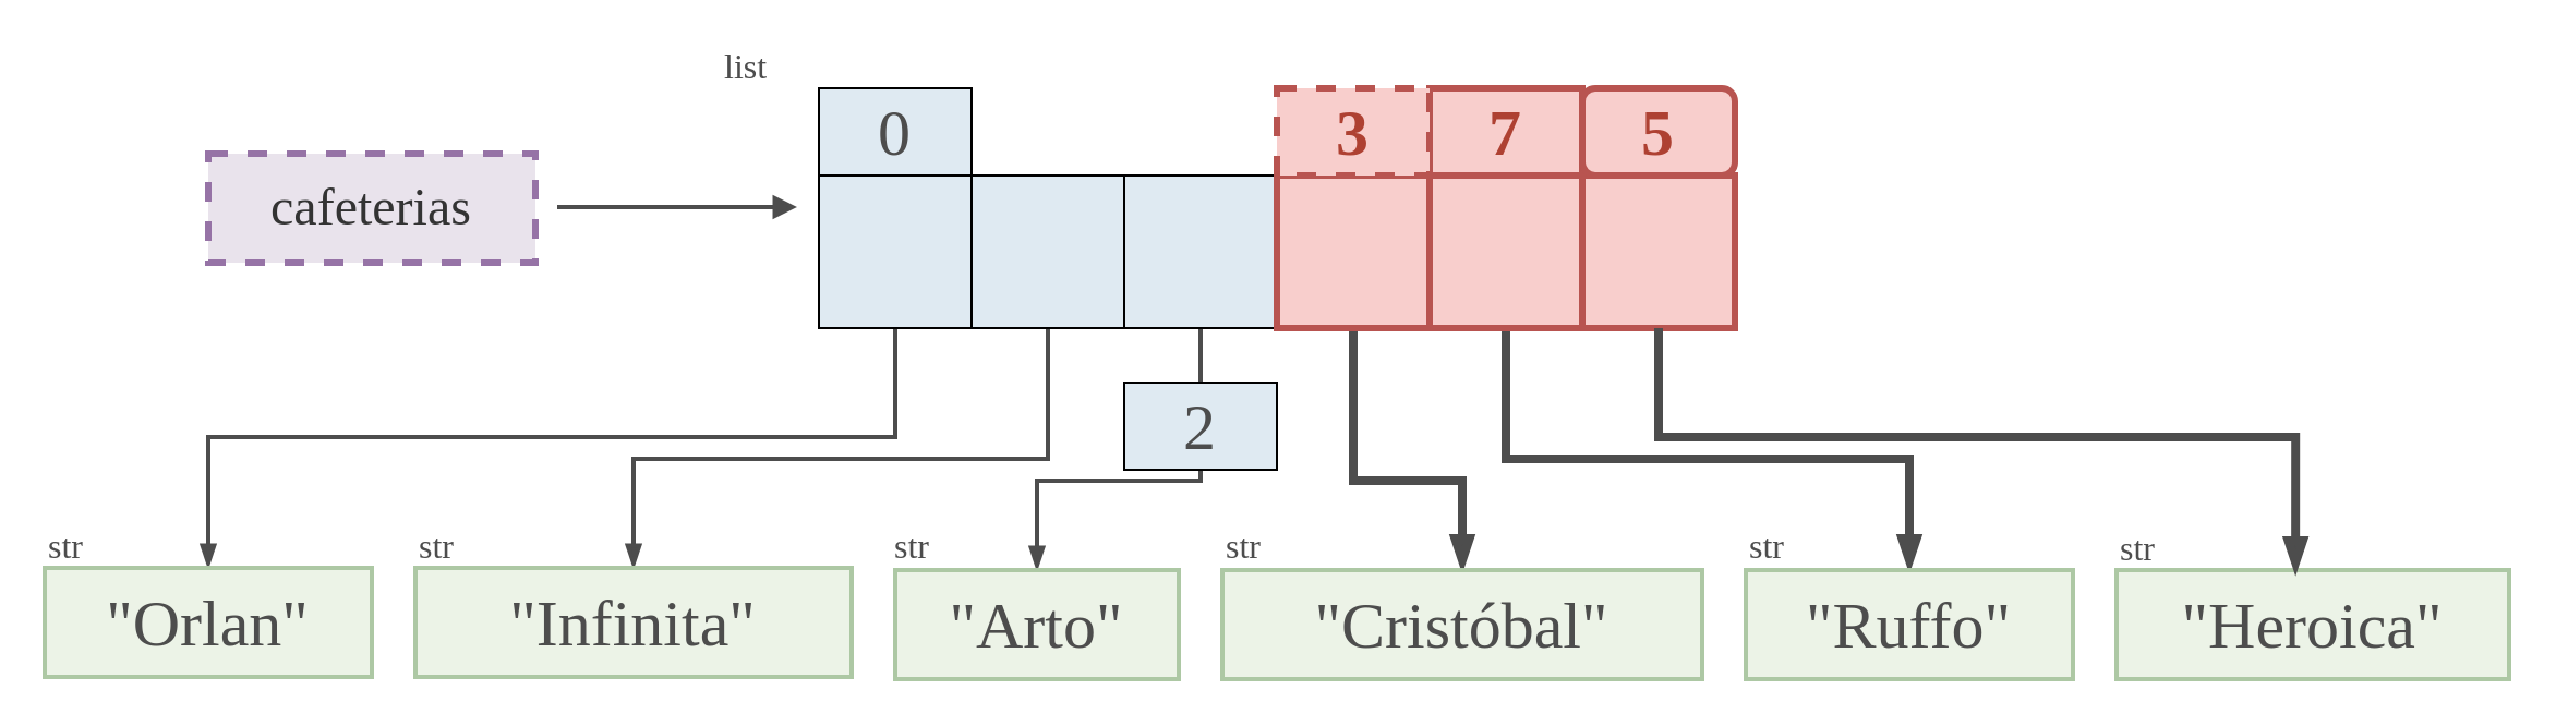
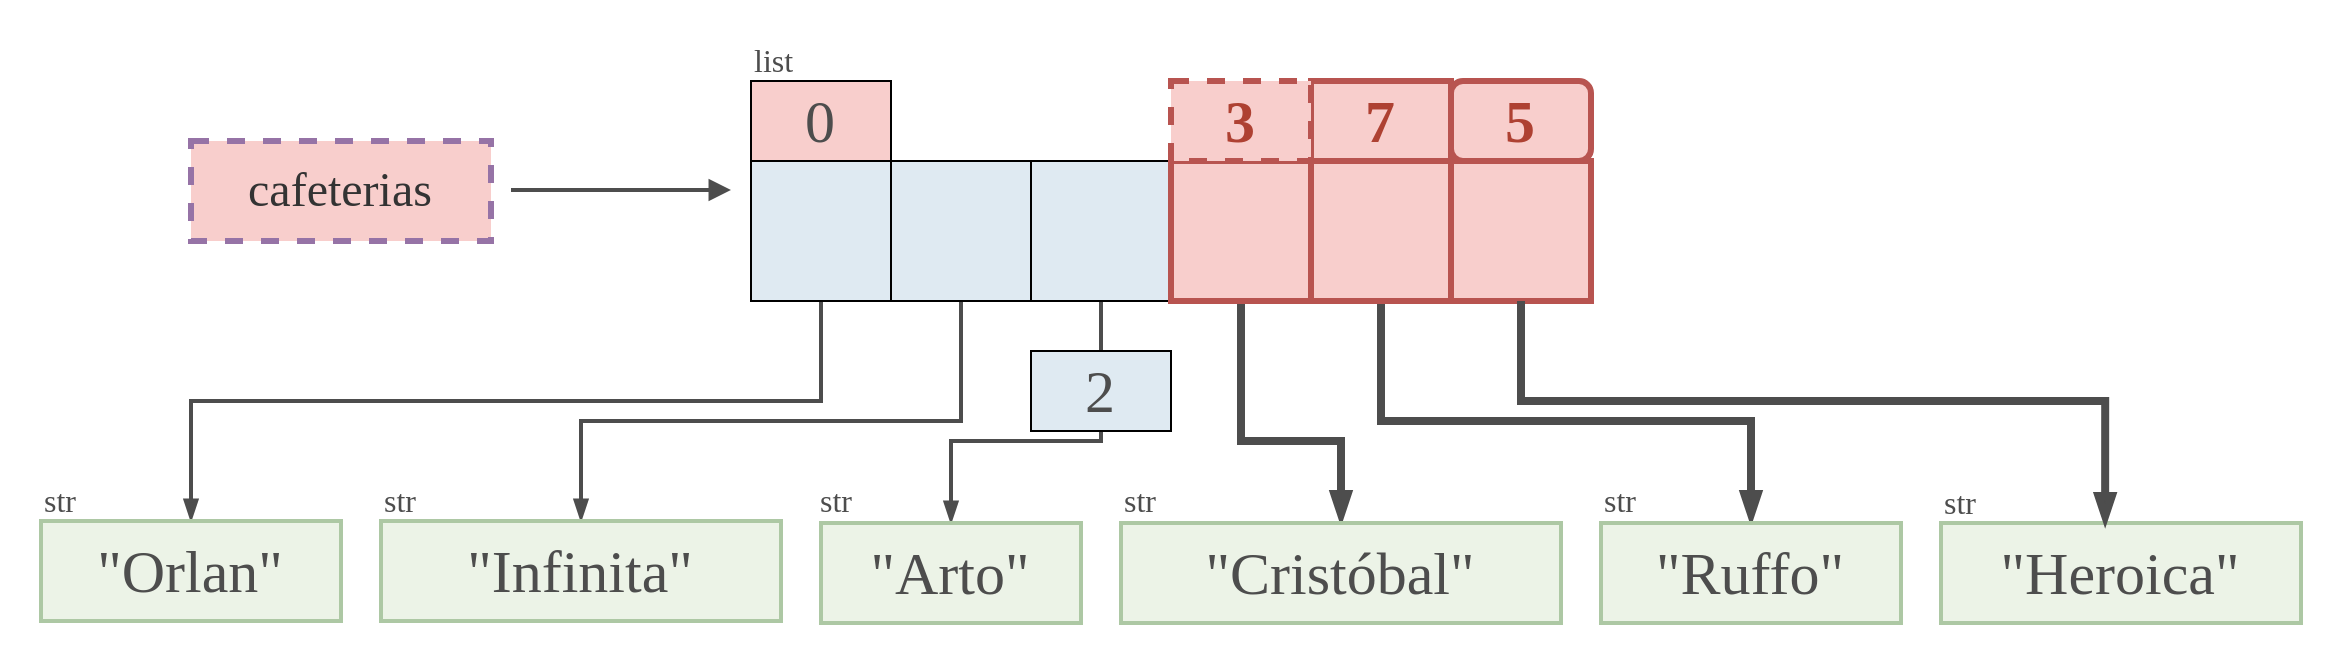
  <mxCell id="0" />
  <mxCell id="1" parent="0" />
  <mxCell id="2" style="edgeStyle=orthogonalEdgeStyle;rounded=0;orthogonalLoop=1;jettySize=auto;html=1;exitX=0.5;exitY=1;exitDx=0;exitDy=0;entryX=0.5;entryY=0;entryDx=0;entryDy=0;strokeWidth=2;strokeColor=#4D4D4D;endArrow=blockThin;endFill=1;" edge="1" parent="1" source="3" target="10"><mxGeometry relative="1" as="geometry"><Array as="points"><mxPoint x="410" y="200" /><mxPoint x="95" y="200" /></Array></mxGeometry></mxCell>
  <mxCell id="3" value="" style="rounded=0;whiteSpace=wrap;html=1;strokeWidth=1;fillColor=#DFEAF2;" vertex="1" parent="1"><mxGeometry x="375" y="80" width="70" height="70" as="geometry" /></mxCell>
  <mxCell id="4" style="edgeStyle=orthogonalEdgeStyle;rounded=0;orthogonalLoop=1;jettySize=auto;html=1;exitX=0.5;exitY=1;exitDx=0;exitDy=0;entryX=0.5;entryY=0;entryDx=0;entryDy=0;strokeWidth=2;strokeColor=#4D4D4D;endArrow=blockThin;endFill=1;" edge="1" parent="1" source="29" target="11"><mxGeometry relative="1" as="geometry"><Array as="points"><mxPoint x="480" y="210" /><mxPoint x="290" y="210" /></Array></mxGeometry></mxCell>
  <mxCell id="5" style="edgeStyle=orthogonalEdgeStyle;rounded=0;orthogonalLoop=1;jettySize=auto;html=1;exitX=0.5;exitY=1;exitDx=0;exitDy=0;strokeWidth=2;strokeColor=#4D4D4D;endArrow=blockThin;endFill=1;" edge="1" parent="1" source="30" target="12"><mxGeometry relative="1" as="geometry"><Array as="points"><mxPoint x="550" y="220" /><mxPoint x="475" y="220" /></Array></mxGeometry></mxCell>
  <mxCell id="6" style="edgeStyle=orthogonalEdgeStyle;rounded=0;orthogonalLoop=1;jettySize=auto;html=1;exitX=0.5;exitY=1;exitDx=0;exitDy=0;entryX=0.5;entryY=0;entryDx=0;entryDy=0;strokeWidth=4;strokeColor=#4D4D4D;endArrow=blockThin;endFill=1;" edge="1" parent="1" source="31" target="13"><mxGeometry relative="1" as="geometry"><Array as="points"><mxPoint x="620" y="220" /><mxPoint x="670" y="220" /></Array></mxGeometry></mxCell>
  <mxCell id="7" style="edgeStyle=orthogonalEdgeStyle;rounded=0;orthogonalLoop=1;jettySize=auto;html=1;exitX=0.5;exitY=1;exitDx=0;exitDy=0;strokeWidth=4;strokeColor=#4D4D4D;endArrow=blockThin;endFill=1;" edge="1" parent="1" source="8" target="14"><mxGeometry relative="1" as="geometry"><Array as="points"><mxPoint x="690" y="210" /><mxPoint x="875" y="210" /></Array></mxGeometry></mxCell>
  <mxCell id="8" value="" style="rounded=0;whiteSpace=wrap;html=1;strokeWidth=3;fillColor=#f8cecc;strokeColor=#b85450;" vertex="1" parent="1"><mxGeometry x="655" y="80" width="70" height="70" as="geometry" /></mxCell>
  <mxCell id="9" value="" style="rounded=0;whiteSpace=wrap;html=1;strokeWidth=3;fillColor=#f8cecc;strokeColor=#b85450;" vertex="1" parent="1"><mxGeometry x="725" y="80" width="70" height="70" as="geometry" /></mxCell>
  <mxCell id="10" value="&lt;font style=&quot;font-size: 30px; color: rgb(77, 77, 77);&quot; face=&quot;Cascadia Code&quot;&gt;&quot;Orlan&quot;&lt;/font&gt;" style="text;html=1;align=center;verticalAlign=middle;whiteSpace=wrap;rounded=0;fillColor=#ECF3E7;strokeColor=#ADC8A4;strokeWidth=2;" vertex="1" parent="1"><mxGeometry x="20" y="260" width="150" height="50" as="geometry" /></mxCell>
  <mxCell id="11" value="&lt;span style=&quot;font-family: &amp;quot;Cascadia Code&amp;quot;; font-size: 30px;&quot;&gt;&lt;font style=&quot;color: rgb(77, 77, 77);&quot;&gt;&quot;Infinita&quot;&lt;/font&gt;&lt;/span&gt;" style="text;html=1;align=center;verticalAlign=middle;whiteSpace=wrap;rounded=0;fillColor=#ECF3E7;strokeColor=#ADC8A4;strokeWidth=2;container=0;" vertex="1" parent="1"><mxGeometry x="190" y="260" width="200" height="50" as="geometry" /></mxCell>
  <mxCell id="12" value="&lt;span style=&quot;font-family: &amp;quot;Cascadia Code&amp;quot;; font-size: 30px;&quot;&gt;&lt;font style=&quot;color: rgb(77, 77, 77);&quot;&gt;&quot;Arto&quot;&lt;/font&gt;&lt;/span&gt;" style="text;html=1;align=center;verticalAlign=middle;whiteSpace=wrap;rounded=0;fillColor=#ECF3E7;strokeColor=#ADC8A4;strokeWidth=2;container=0;" vertex="1" parent="1"><mxGeometry x="410" y="261" width="130" height="50" as="geometry" /></mxCell>
  <mxCell id="13" value="&lt;span style=&quot;font-family: &amp;quot;Cascadia Code&amp;quot;; font-size: 30px;&quot;&gt;&lt;font style=&quot;color: rgb(77, 77, 77);&quot;&gt;&quot;Cristóbal&quot;&lt;/font&gt;&lt;/span&gt;" style="text;html=1;align=center;verticalAlign=middle;whiteSpace=wrap;rounded=0;fillColor=#ECF3E7;strokeColor=#ADC8A4;strokeWidth=2;" vertex="1" parent="1"><mxGeometry x="560" y="261" width="220" height="50" as="geometry" /></mxCell>
  <mxCell id="14" value="&lt;span style=&quot;font-family: &amp;quot;Cascadia Code&amp;quot;; font-size: 30px;&quot;&gt;&lt;font style=&quot;color: rgb(77, 77, 77);&quot;&gt;&quot;Ruffo&quot;&lt;/font&gt;&lt;/span&gt;" style="text;html=1;align=center;verticalAlign=middle;whiteSpace=wrap;rounded=0;fillColor=#ECF3E7;strokeColor=#ADC8A4;strokeWidth=2;container=0;" vertex="1" parent="1"><mxGeometry x="800" y="261" width="150" height="50" as="geometry" /></mxCell>
  <mxCell id="15" value="&lt;span style=&quot;font-family: &amp;quot;Cascadia Code&amp;quot;; font-size: 30px;&quot;&gt;&lt;font style=&quot;color: rgb(77, 77, 77);&quot;&gt;&quot;Heroica&quot;&lt;/font&gt;&lt;/span&gt;" style="text;html=1;align=center;verticalAlign=middle;whiteSpace=wrap;rounded=0;fillColor=#ECF3E7;strokeColor=#ADC8A4;strokeWidth=2;container=0;" vertex="1" parent="1"><mxGeometry x="970" y="261" width="180" height="50" as="geometry" /></mxCell>
  <mxCell id="16" style="edgeStyle=orthogonalEdgeStyle;rounded=0;orthogonalLoop=1;jettySize=auto;html=1;exitX=0.5;exitY=1;exitDx=0;exitDy=0;entryX=0.456;entryY=0.02;entryDx=0;entryDy=0;entryPerimeter=0;strokeWidth=4;strokeColor=#4D4D4D;endArrow=blockThin;endFill=1;" edge="1" parent="1" source="9" target="15"><mxGeometry relative="1" as="geometry"><Array as="points"><mxPoint x="760" y="200" /><mxPoint x="1052" y="200" /></Array></mxGeometry></mxCell>
  <mxCell id="17" value="str" style="text;html=1;align=left;verticalAlign=middle;whiteSpace=wrap;rounded=0;fontSize=16;fontFamily=Cascadia Code;fontColor=#4D4D4D;" vertex="1" parent="1"><mxGeometry x="20" y="240" width="35" height="20" as="geometry" /></mxCell>
  <mxCell id="18" value="str" style="text;html=1;align=left;verticalAlign=middle;whiteSpace=wrap;rounded=0;fontSize=16;fontFamily=Cascadia Code;fontColor=#4D4D4D;" vertex="1" parent="1"><mxGeometry x="190" y="240" width="35" height="20" as="geometry" /></mxCell>
  <mxCell id="19" value="str" style="text;html=1;align=left;verticalAlign=middle;whiteSpace=wrap;rounded=0;fontSize=16;fontFamily=Cascadia Code;fontColor=#4D4D4D;" vertex="1" parent="1"><mxGeometry x="407.5" y="240" width="35" height="20" as="geometry" /></mxCell>
  <mxCell id="20" value="str" style="text;html=1;align=left;verticalAlign=middle;whiteSpace=wrap;rounded=0;fontSize=16;fontFamily=Cascadia Code;fontColor=#4D4D4D;" vertex="1" parent="1"><mxGeometry x="560" y="240" width="35" height="20" as="geometry" /></mxCell>
  <mxCell id="21" value="str" style="text;html=1;align=left;verticalAlign=middle;whiteSpace=wrap;rounded=0;fontSize=16;fontFamily=Cascadia Code;fontColor=#4D4D4D;" vertex="1" parent="1"><mxGeometry x="800" y="240" width="35" height="20" as="geometry" /></mxCell>
  <mxCell id="22" value="str" style="text;html=1;align=left;verticalAlign=middle;whiteSpace=wrap;rounded=0;fontSize=16;fontFamily=Cascadia Code;fontColor=#4D4D4D;" vertex="1" parent="1"><mxGeometry x="970" y="241" width="35" height="20" as="geometry" /></mxCell>
- <mxCell id="23" value="&lt;font face=&quot;Cascadia Code&quot; style=&quot;font-size: 30px; color: rgb(77, 77, 77);&quot;&gt;0&lt;/font&gt;" style="rounded=0;whiteSpace=wrap;html=1;strokeWidth=1;fillColor=#DFEAF2;" vertex="1" parent="1"><mxGeometry x="375" y="40" width="70" height="40" as="geometry" /></mxCell>
+ <mxCell id="23" value="&lt;font face=&quot;Cascadia Code&quot; style=&quot;font-size: 30px; color: rgb(77, 77, 77);&quot;&gt;0&lt;/font&gt;" style="rounded=0;whiteSpace=wrap;html=1;strokeWidth=1;fillColor=#f8cecc;" vertex="1" parent="1"><mxGeometry x="375" y="40" width="70" height="40" as="geometry" /></mxCell>
  <mxCell id="24" value="&lt;font face=&quot;Cascadia Code&quot; style=&quot;font-size: 30px;&quot;&gt;7&lt;/font&gt;" style="rounded=0;whiteSpace=wrap;html=1;strokeWidth=3;fillColor=#f8cecc;strokeColor=#b85450;fontColor=#AE4132;fontStyle=1" vertex="1" parent="1"><mxGeometry x="655" y="40" width="70" height="40" as="geometry" /></mxCell>
  <mxCell id="25" value="&lt;font face=&quot;Cascadia Code&quot; style=&quot;font-size: 30px;&quot;&gt;5&lt;/font&gt;" style="whiteSpace=wrap;html=1;strokeWidth=3;fillColor=#f8cecc;strokeColor=#b85450;fontColor=#AE4132;fontStyle=1;rounded=1;" vertex="1" parent="1"><mxGeometry x="725" y="40" width="70" height="40" as="geometry" /></mxCell>
- <mxCell id="26" value="list" style="text;html=1;align=left;verticalAlign=middle;whiteSpace=wrap;rounded=0;fontSize=16;fontFamily=Cascadia Code;fontColor=#4D4D4D;container=0;" vertex="1" parent="1"><mxGeometry x="330" y="20" width="35" height="20" as="geometry" /></mxCell>
- <mxCell id="27" value="&lt;font style=&quot;font-size: 24px; color: rgb(51, 51, 51);&quot;&gt;cafeterias&lt;/font&gt;" style="rounded=0;whiteSpace=wrap;html=1;fontFamily=Cascadia Code;fontSource=https%3A%2F%2Ffonts.googleapis.com%2Fcss%3Ffamily%3DCascadia%2BCode;strokeColor=#9673a6;strokeWidth=3;fillColor=#E9E3EC;dashed=1;" vertex="1" parent="1"><mxGeometry x="95" y="70" width="150" height="50" as="geometry" /></mxCell>
+ <mxCell id="26" value="list" style="text;html=1;align=left;verticalAlign=middle;whiteSpace=wrap;rounded=0;fontSize=16;fontFamily=Cascadia Code;fontColor=#4D4D4D;container=0;" vertex="1" parent="1"><mxGeometry x="375" y="20" width="35" height="20" as="geometry" /></mxCell>
+ <mxCell id="27" value="&lt;font style=&quot;font-size: 24px; color: rgb(51, 51, 51);&quot;&gt;cafeterias&lt;/font&gt;" style="rounded=0;whiteSpace=wrap;html=1;fontFamily=Cascadia Code;fontSource=https%3A%2F%2Ffonts.googleapis.com%2Fcss%3Ffamily%3DCascadia%2BCode;strokeColor=#9673a6;strokeWidth=3;fillColor=#f8cecc;dashed=1;" vertex="1" parent="1"><mxGeometry x="95" y="70" width="150" height="50" as="geometry" /></mxCell>
  <mxCell id="28" style="edgeStyle=orthogonalEdgeStyle;rounded=0;orthogonalLoop=1;jettySize=auto;html=1;strokeWidth=2;endArrow=block;endFill=1;strokeColor=#4D4D4D;" edge="1" parent="1"><mxGeometry relative="1" as="geometry"><mxPoint x="365" y="94.5" as="targetPoint" /><mxPoint x="255" y="94.5" as="sourcePoint" /></mxGeometry></mxCell>
  <mxCell id="29" value="" style="rounded=0;whiteSpace=wrap;html=1;strokeWidth=1;fillColor=#DFEAF2;strokeColor=#000000;" vertex="1" parent="1"><mxGeometry x="445" y="80" width="70" height="70" as="geometry" /></mxCell>
  <mxCell id="30" value="" style="rounded=0;whiteSpace=wrap;html=1;strokeWidth=1;fillColor=#DFEAF2;strokeColor=#000000;" vertex="1" parent="1"><mxGeometry x="515" y="80" width="70" height="70" as="geometry" /></mxCell>
  <mxCell id="31" value="" style="rounded=0;whiteSpace=wrap;html=1;strokeWidth=3;fillColor=#f8cecc;strokeColor=#b85450;" vertex="1" parent="1"><mxGeometry x="585" y="80" width="70" height="70" as="geometry" /></mxCell>
  <mxCell id="32" value="&lt;font face=&quot;Cascadia Code&quot; style=&quot;font-size: 30px;&quot;&gt;2&lt;/font&gt;" style="rounded=0;whiteSpace=wrap;html=1;strokeWidth=1;fillColor=#DFEAF2;strokeColor=#000000;fontStyle=0;fontColor=#4D4D4D;" vertex="1" parent="1"><mxGeometry x="515" y="175" width="70" height="40" as="geometry" /></mxCell>
  <mxCell id="33" value="&lt;font style=&quot;font-size: 30px;&quot; face=&quot;Cascadia Code&quot;&gt;3&lt;/font&gt;" style="rounded=0;whiteSpace=wrap;html=1;strokeWidth=3;fillColor=#f8cecc;strokeColor=#b85450;fontStyle=1;fontColor=#AE4132;dashed=1;" vertex="1" parent="1"><mxGeometry x="585" y="40" width="70" height="40" as="geometry" /></mxCell>
